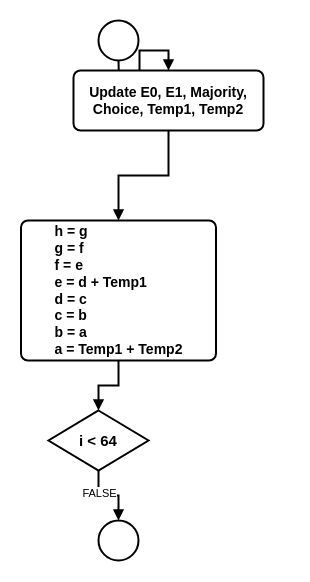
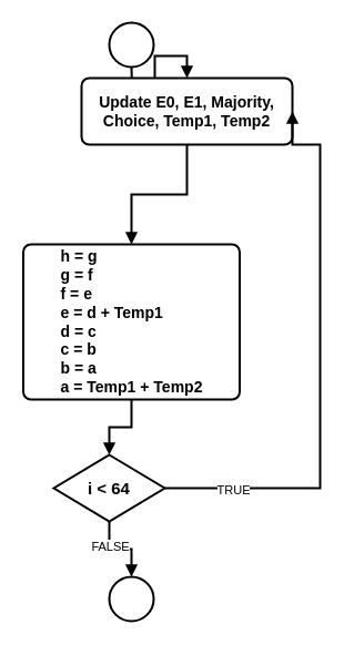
  <mxCell id="0" />
  <mxCell id="1" parent="0" />
  <mxCell id="2" value="" style="strokeWidth=2;html=1;shape=mxgraph.flowchart.start_2;whiteSpace=wrap;" vertex="1" parent="1"><mxGeometry x="98" y="20" width="40" height="40" as="geometry" /></mxCell>
  <mxCell id="3" style="edgeStyle=orthogonalEdgeStyle;rounded=0;orthogonalLoop=1;jettySize=auto;html=1;entryX=0.5;entryY=0;entryDx=0;entryDy=0;endArrow=block;endFill=1;strokeWidth=2;" edge="1" parent="1" target="5"><mxGeometry relative="1" as="geometry"><mxPoint x="118" y="60" as="sourcePoint" /></mxGeometry></mxCell>
  <mxCell id="4" style="edgeStyle=orthogonalEdgeStyle;rounded=0;orthogonalLoop=1;jettySize=auto;html=1;entryX=0.5;entryY=0;entryDx=0;entryDy=0;strokeWidth=2;endArrow=block;endFill=1;" edge="1" parent="1" source="5" target="7"><mxGeometry relative="1" as="geometry" /></mxCell>
  <mxCell id="5" value="&lt;b&gt;&lt;font style=&quot;font-size: 14px;&quot;&gt;Update E0, E1, Majority, Choice, Temp1, Temp2&lt;/font&gt;&lt;/b&gt;" style="rounded=1;whiteSpace=wrap;html=1;absoluteArcSize=1;arcSize=14;strokeWidth=2;" vertex="1" parent="1"><mxGeometry x="73" y="70" width="190" height="60" as="geometry" /></mxCell>
  <mxCell id="6" style="edgeStyle=orthogonalEdgeStyle;rounded=0;orthogonalLoop=1;jettySize=auto;html=1;endArrow=block;endFill=1;strokeWidth=2;" edge="1" parent="1" source="7" target="13"><mxGeometry relative="1" as="geometry" /></mxCell>
  <mxCell id="7" value="&lt;div style=&quot;text-align: justify; font-size: 14px;&quot;&gt;&lt;span style=&quot;background-color: initial;&quot;&gt;&lt;font style=&quot;font-size: 14px;&quot;&gt;&lt;b&gt;h = g&lt;/b&gt;&lt;/font&gt;&lt;/span&gt;&lt;/div&gt;&lt;div style=&quot;text-align: justify; font-size: 14px;&quot;&gt;&lt;font style=&quot;font-size: 14px;&quot;&gt;&lt;b&gt;g = f&lt;/b&gt;&lt;/font&gt;&lt;/div&gt;&lt;div style=&quot;text-align: justify; font-size: 14px;&quot;&gt;&lt;font style=&quot;font-size: 14px;&quot;&gt;&lt;b&gt;f = e&lt;/b&gt;&lt;/font&gt;&lt;/div&gt;&lt;div style=&quot;text-align: justify; font-size: 14px;&quot;&gt;&lt;font style=&quot;font-size: 14px;&quot;&gt;&lt;b&gt;e = d + Temp1&lt;/b&gt;&lt;/font&gt;&lt;/div&gt;&lt;div style=&quot;text-align: justify; font-size: 14px;&quot;&gt;&lt;font style=&quot;font-size: 14px;&quot;&gt;&lt;b&gt;d = c&lt;/b&gt;&lt;/font&gt;&lt;/div&gt;&lt;div style=&quot;text-align: justify; font-size: 14px;&quot;&gt;&lt;font style=&quot;font-size: 14px;&quot;&gt;&lt;b&gt;c = b&lt;/b&gt;&lt;/font&gt;&lt;/div&gt;&lt;div style=&quot;text-align: justify; font-size: 14px;&quot;&gt;&lt;font style=&quot;font-size: 14px;&quot;&gt;&lt;b&gt;b = a&lt;/b&gt;&lt;/font&gt;&lt;/div&gt;&lt;div style=&quot;text-align: justify; font-size: 14px;&quot;&gt;&lt;font style=&quot;font-size: 14px;&quot;&gt;&lt;b&gt;a = Temp1 + Temp2&lt;/b&gt;&lt;/font&gt;&lt;/div&gt;" style="rounded=1;whiteSpace=wrap;html=1;absoluteArcSize=1;arcSize=14;strokeWidth=2;" vertex="1" parent="1"><mxGeometry x="20.5" y="220" width="195" height="140" as="geometry" /></mxCell>
  <mxCell id="8" value="" style="strokeWidth=2;html=1;shape=mxgraph.flowchart.start_2;whiteSpace=wrap;" vertex="1" parent="1"><mxGeometry x="98" y="520" width="40" height="40" as="geometry" /></mxCell>
+ <mxCell id="9" style="edgeStyle=orthogonalEdgeStyle;rounded=0;orthogonalLoop=1;jettySize=auto;html=1;entryX=1;entryY=0.5;entryDx=0;entryDy=0;endArrow=block;endFill=1;strokeWidth=2;" edge="1" parent="1" source="13" target="5"><mxGeometry relative="1" as="geometry"><Array as="points"><mxPoint x="288" y="440" /><mxPoint x="288" y="130" /></Array></mxGeometry></mxCell>
+ <mxCell id="10" value="TRUE" style="edgeLabel;html=1;align=center;verticalAlign=middle;resizable=0;points=[];" vertex="1" connectable="0" parent="9"><mxGeometry x="-0.76" y="-1" relative="1" as="geometry"><mxPoint as="offset" /></mxGeometry></mxCell>
  <mxCell id="11" style="edgeStyle=orthogonalEdgeStyle;rounded=0;orthogonalLoop=1;jettySize=auto;html=1;strokeWidth=2;endArrow=block;endFill=1;" edge="1" parent="1" source="13" target="8"><mxGeometry relative="1" as="geometry" /></mxCell>
  <mxCell id="12" value="FALSE" style="edgeLabel;html=1;align=center;verticalAlign=middle;resizable=0;points=[];" vertex="1" connectable="0" parent="11"><mxGeometry x="-0.385" relative="1" as="geometry"><mxPoint as="offset" /></mxGeometry></mxCell>
  <mxCell id="13" value="&lt;b&gt;&lt;font style=&quot;font-size: 15px;&quot;&gt;i &amp;lt; 64&lt;/font&gt;&lt;/b&gt;" style="strokeWidth=2;html=1;shape=mxgraph.flowchart.decision;whiteSpace=wrap;" vertex="1" parent="1"><mxGeometry x="48" y="410" width="100" height="60" as="geometry" /></mxCell>
